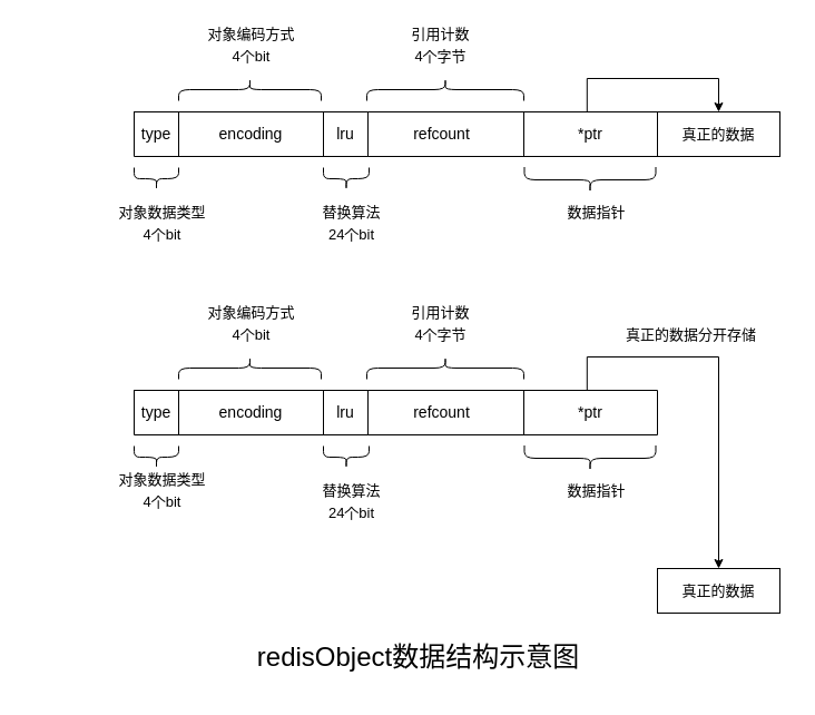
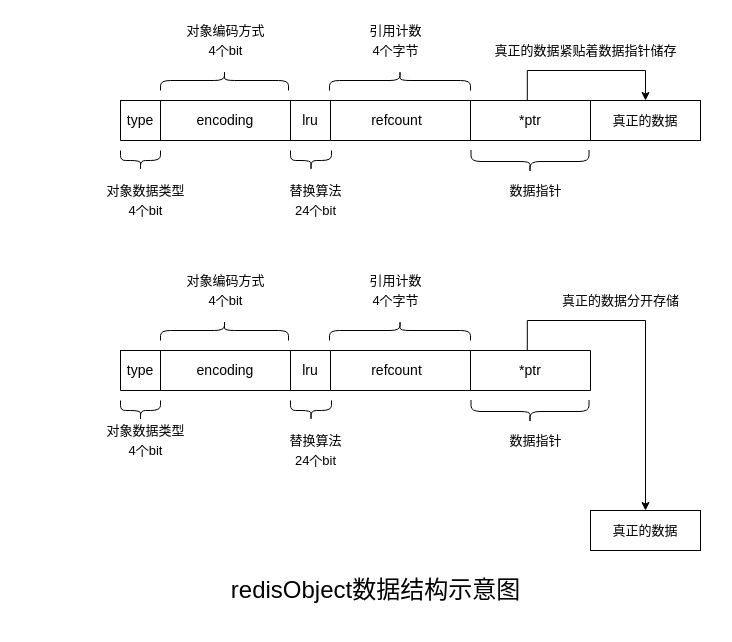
  <mxCell id="0" />
  <mxCell id="1" parent="0" />
  <mxCell id="2" value="" style="group" vertex="1" connectable="0" parent="1"><mxGeometry y="180" width="90" height="40" as="geometry" x="20" /></mxCell>
  <mxCell id="3" value="&lt;font style=&quot;font-size: 13px&quot;&gt;对象数据类型&lt;/font&gt;" style="text;html=1;resizable=0;autosize=1;align=center;verticalAlign=middle;points=[];fillColor=none;strokeColor=none;rounded=0;fontSize=14;" vertex="1" parent="2"><mxGeometry x="80" width="90" height="20" as="geometry" /></mxCell>
  <mxCell id="4" value="&lt;font style=&quot;font-size: 13px&quot;&gt;4个bit&lt;/font&gt;" style="text;html=1;resizable=0;autosize=1;align=center;verticalAlign=middle;points=[];fillColor=none;strokeColor=none;rounded=0;fontSize=14;" vertex="1" parent="2"><mxGeometry x="100" y="20" width="50" height="20" as="geometry" /></mxCell>
  <mxCell id="5" value="" style="group" vertex="1" connectable="0" parent="1"><mxGeometry x="120" y="20" width="580" height="200" as="geometry" /></mxCell>
  <mxCell id="6" value="" style="group" vertex="1" connectable="0" parent="5"><mxGeometry y="50" width="470" height="100" as="geometry" /></mxCell>
  <mxCell id="7" value="" style="group" vertex="1" connectable="0" parent="6"><mxGeometry y="30" width="470" height="40" as="geometry" /></mxCell>
  <mxCell id="8" value="" style="shape=table;html=1;whiteSpace=wrap;startSize=0;container=1;collapsible=0;childLayout=tableLayout;fontSize=14;" vertex="1" parent="7"><mxGeometry x="70" width="400" height="40" as="geometry" /></mxCell>
  <mxCell id="9" value="" style="shape=partialRectangle;html=1;whiteSpace=wrap;collapsible=0;dropTarget=0;pointerEvents=0;fillColor=none;top=0;left=0;bottom=0;right=0;points=[[0,0.5],[1,0.5]];portConstraint=eastwest;fontSize=14;" vertex="1" parent="8"><mxGeometry width="400" height="40" as="geometry" /></mxCell>
  <mxCell id="10" value="" style="shape=partialRectangle;html=1;whiteSpace=wrap;connectable=0;fillColor=none;top=0;left=0;bottom=0;right=0;overflow=hidden;pointerEvents=1;fontSize=14;" vertex="1" parent="9"><mxGeometry width="133" height="40" as="geometry"><mxRectangle width="133" height="40" as="alternateBounds" /></mxGeometry></mxCell>
  <mxCell id="11" value="refcount" style="shape=partialRectangle;html=1;whiteSpace=wrap;connectable=0;fillColor=none;top=0;left=0;bottom=0;right=0;overflow=hidden;pointerEvents=1;fontSize=14;" vertex="1" parent="9"><mxGeometry x="133" width="147" height="40" as="geometry"><mxRectangle width="147" height="40" as="alternateBounds" /></mxGeometry></mxCell>
  <mxCell id="12" value="*ptr" style="shape=partialRectangle;html=1;whiteSpace=wrap;connectable=0;fillColor=none;top=0;left=0;bottom=0;right=0;overflow=hidden;pointerEvents=1;fontSize=14;" vertex="1" parent="9"><mxGeometry x="280" width="120" height="40" as="geometry"><mxRectangle width="120" height="40" as="alternateBounds" /></mxGeometry></mxCell>
  <mxCell id="13" value="" style="shape=table;html=1;whiteSpace=wrap;startSize=0;container=1;collapsible=0;childLayout=tableLayout;fontSize=14;" vertex="1" parent="7"><mxGeometry width="210" height="40" as="geometry" /></mxCell>
  <mxCell id="14" value="" style="shape=partialRectangle;html=1;whiteSpace=wrap;collapsible=0;dropTarget=0;pointerEvents=0;fillColor=none;top=0;left=0;bottom=0;right=0;points=[[0,0.5],[1,0.5]];portConstraint=eastwest;fontSize=14;" vertex="1" parent="13"><mxGeometry width="210" height="40" as="geometry" /></mxCell>
  <mxCell id="15" value="type" style="shape=partialRectangle;html=1;whiteSpace=wrap;connectable=0;fillColor=none;top=0;left=0;bottom=0;right=0;overflow=hidden;pointerEvents=1;fontSize=14;" vertex="1" parent="14"><mxGeometry width="40" height="40" as="geometry"><mxRectangle width="40" height="40" as="alternateBounds" /></mxGeometry></mxCell>
  <mxCell id="16" value="encoding" style="shape=partialRectangle;html=1;whiteSpace=wrap;connectable=0;fillColor=none;top=0;left=0;bottom=0;right=0;overflow=hidden;pointerEvents=1;fontSize=14;" vertex="1" parent="14"><mxGeometry x="40" width="130" height="40" as="geometry"><mxRectangle width="130" height="40" as="alternateBounds" /></mxGeometry></mxCell>
  <mxCell id="17" value="lru" style="shape=partialRectangle;html=1;whiteSpace=wrap;connectable=0;fillColor=none;top=0;left=0;bottom=0;right=0;overflow=hidden;pointerEvents=1;fontSize=14;" vertex="1" parent="14"><mxGeometry x="170" width="40" height="40" as="geometry"><mxRectangle width="40" height="40" as="alternateBounds" /></mxGeometry></mxCell>
  <mxCell id="18" value="" style="shape=curlyBracket;whiteSpace=wrap;html=1;rounded=1;flipH=1;fontSize=14;direction=north;size=0.5;" vertex="1" parent="6"><mxGeometry y="80" width="40" height="20" as="geometry" /></mxCell>
  <mxCell id="19" value="" style="shape=curlyBracket;whiteSpace=wrap;html=1;rounded=1;flipH=1;fontSize=14;direction=south;" vertex="1" parent="6"><mxGeometry x="40" width="128" height="20" as="geometry" /></mxCell>
  <mxCell id="20" value="" style="shape=curlyBracket;whiteSpace=wrap;html=1;rounded=1;flipH=1;fontSize=14;direction=north;" vertex="1" parent="6"><mxGeometry x="170" y="80" width="41" height="20" as="geometry" /></mxCell>
  <mxCell id="21" value="" style="shape=curlyBracket;whiteSpace=wrap;html=1;rounded=1;flipH=1;fontSize=14;direction=south;" vertex="1" parent="6"><mxGeometry x="209" width="141" height="20" as="geometry" /></mxCell>
  <mxCell id="22" value="" style="shape=curlyBracket;whiteSpace=wrap;html=1;rounded=1;flipH=1;fontSize=14;direction=north;" vertex="1" parent="6"><mxGeometry x="350.5" y="79.5" width="118" height="23" as="geometry" /></mxCell>
  <mxCell id="23" value="" style="group" vertex="1" connectable="0" parent="5"><mxGeometry x="60" width="90" height="40" as="geometry" /></mxCell>
  <mxCell id="24" value="&lt;font style=&quot;font-size: 13px&quot;&gt;对象编码方式&lt;/font&gt;" style="text;html=1;resizable=0;autosize=1;align=center;verticalAlign=middle;points=[];fillColor=none;strokeColor=none;rounded=0;fontSize=14;" vertex="1" parent="23"><mxGeometry width="90" height="20" as="geometry" /></mxCell>
  <mxCell id="25" value="&lt;font style=&quot;font-size: 13px&quot;&gt;4个bit&lt;/font&gt;" style="text;html=1;resizable=0;autosize=1;align=center;verticalAlign=middle;points=[];fillColor=none;strokeColor=none;rounded=0;fontSize=14;" vertex="1" parent="23"><mxGeometry x="20" y="20" width="50" height="20" as="geometry" /></mxCell>
  <mxCell id="26" value="" style="group" vertex="1" connectable="0" parent="5"><mxGeometry x="150" y="160" width="90" height="40" as="geometry" /></mxCell>
  <mxCell id="27" value="&lt;span style=&quot;font-size: 13px&quot;&gt;替换算法&lt;/span&gt;" style="text;html=1;resizable=0;autosize=1;align=center;verticalAlign=middle;points=[];fillColor=none;strokeColor=none;rounded=0;fontSize=14;" vertex="1" parent="26"><mxGeometry x="10" width="70" height="20" as="geometry" /></mxCell>
  <mxCell id="28" value="&lt;font style=&quot;font-size: 13px&quot;&gt;24个bit&lt;/font&gt;" style="text;html=1;resizable=0;autosize=1;align=center;verticalAlign=middle;points=[];fillColor=none;strokeColor=none;rounded=0;fontSize=14;" vertex="1" parent="26"><mxGeometry x="15" y="20" width="60" height="20" as="geometry" /></mxCell>
  <mxCell id="29" value="" style="group" vertex="1" connectable="0" parent="5"><mxGeometry x="230" width="91" height="40" as="geometry" /></mxCell>
  <mxCell id="30" value="&lt;span style=&quot;font-size: 13px&quot;&gt;引用计数&lt;/span&gt;" style="text;html=1;resizable=0;autosize=1;align=center;verticalAlign=middle;points=[];fillColor=none;strokeColor=none;rounded=0;fontSize=14;" vertex="1" parent="29"><mxGeometry x="10" width="70" height="20" as="geometry" /></mxCell>
  <mxCell id="31" value="&lt;font style=&quot;font-size: 13px&quot;&gt;4个字节&lt;/font&gt;" style="text;html=1;resizable=0;autosize=1;align=center;verticalAlign=middle;points=[];fillColor=none;strokeColor=none;rounded=0;fontSize=14;" vertex="1" parent="29"><mxGeometry x="15" y="20" width="60" height="20" as="geometry" /></mxCell>
  <mxCell id="32" value="&lt;span style=&quot;font-size: 13px&quot;&gt;数据指针&lt;/span&gt;" style="text;html=1;resizable=0;autosize=1;align=center;verticalAlign=middle;points=[];fillColor=none;strokeColor=none;rounded=0;fontSize=14;" vertex="1" parent="5"><mxGeometry x="380" y="160" width="70" height="20" as="geometry" /></mxCell>
  <mxCell id="33" value="真正的数据" style="rounded=0;whiteSpace=wrap;html=1;fontSize=13;" vertex="1" parent="5"><mxGeometry x="470" y="80" width="110" height="40" as="geometry" /></mxCell>
  <mxCell id="34" value="" style="endArrow=classic;html=1;rounded=0;fontSize=13;edgeStyle=orthogonalEdgeStyle;exitX=0.842;exitY=-0.08;exitDx=0;exitDy=0;exitPerimeter=0;entryX=0.5;entryY=0;entryDx=0;entryDy=0;" edge="1" parent="5" target="33"><mxGeometry width="50" height="50" relative="1" as="geometry"><mxPoint x="406.8" y="80.0" as="sourcePoint" /><mxPoint x="560" y="70" as="targetPoint" /><Array as="points"><mxPoint x="407" y="50" /><mxPoint x="525" y="50" /></Array></mxGeometry></mxCell>
+ <mxCell id="35" value="&lt;span style=&quot;font-size: 13px&quot;&gt;真正的数据紧贴着数据指针储存&lt;/span&gt;" style="text;html=1;resizable=0;autosize=1;align=center;verticalAlign=middle;points=[];fillColor=none;strokeColor=none;rounded=0;fontSize=14;" vertex="1" parent="5"><mxGeometry x="365" y="20" width="200" height="20" as="geometry" /></mxCell>
  <mxCell id="36" value="" style="group" vertex="1" connectable="0" parent="1"><mxGeometry x="120" y="270" width="590" height="200" as="geometry" /></mxCell>
  <mxCell id="37" value="" style="group" vertex="1" connectable="0" parent="36"><mxGeometry y="50" width="470" height="100" as="geometry" /></mxCell>
  <mxCell id="38" value="" style="group" vertex="1" connectable="0" parent="37"><mxGeometry y="30" width="470" height="40" as="geometry" /></mxCell>
  <mxCell id="39" value="" style="shape=table;html=1;whiteSpace=wrap;startSize=0;container=1;collapsible=0;childLayout=tableLayout;fontSize=14;" vertex="1" parent="38"><mxGeometry x="70" width="400" height="40" as="geometry" /></mxCell>
  <mxCell id="40" value="" style="shape=partialRectangle;html=1;whiteSpace=wrap;collapsible=0;dropTarget=0;pointerEvents=0;fillColor=none;top=0;left=0;bottom=0;right=0;points=[[0,0.5],[1,0.5]];portConstraint=eastwest;fontSize=14;" vertex="1" parent="39"><mxGeometry width="400" height="40" as="geometry" /></mxCell>
  <mxCell id="41" value="" style="shape=partialRectangle;html=1;whiteSpace=wrap;connectable=0;fillColor=none;top=0;left=0;bottom=0;right=0;overflow=hidden;pointerEvents=1;fontSize=14;" vertex="1" parent="40"><mxGeometry width="133" height="40" as="geometry"><mxRectangle width="133" height="40" as="alternateBounds" /></mxGeometry></mxCell>
  <mxCell id="42" value="refcount" style="shape=partialRectangle;html=1;whiteSpace=wrap;connectable=0;fillColor=none;top=0;left=0;bottom=0;right=0;overflow=hidden;pointerEvents=1;fontSize=14;" vertex="1" parent="40"><mxGeometry x="133" width="147" height="40" as="geometry"><mxRectangle width="147" height="40" as="alternateBounds" /></mxGeometry></mxCell>
  <mxCell id="43" value="*ptr" style="shape=partialRectangle;html=1;whiteSpace=wrap;connectable=0;fillColor=none;top=0;left=0;bottom=0;right=0;overflow=hidden;pointerEvents=1;fontSize=14;" vertex="1" parent="40"><mxGeometry x="280" width="120" height="40" as="geometry"><mxRectangle width="120" height="40" as="alternateBounds" /></mxGeometry></mxCell>
  <mxCell id="44" value="" style="shape=table;html=1;whiteSpace=wrap;startSize=0;container=1;collapsible=0;childLayout=tableLayout;fontSize=14;" vertex="1" parent="38"><mxGeometry width="210" height="40" as="geometry" /></mxCell>
  <mxCell id="45" value="" style="shape=partialRectangle;html=1;whiteSpace=wrap;collapsible=0;dropTarget=0;pointerEvents=0;fillColor=none;top=0;left=0;bottom=0;right=0;points=[[0,0.5],[1,0.5]];portConstraint=eastwest;fontSize=14;" vertex="1" parent="44"><mxGeometry width="210" height="40" as="geometry" /></mxCell>
  <mxCell id="46" value="type" style="shape=partialRectangle;html=1;whiteSpace=wrap;connectable=0;fillColor=none;top=0;left=0;bottom=0;right=0;overflow=hidden;pointerEvents=1;fontSize=14;" vertex="1" parent="45"><mxGeometry width="40" height="40" as="geometry"><mxRectangle width="40" height="40" as="alternateBounds" /></mxGeometry></mxCell>
  <mxCell id="47" value="encoding" style="shape=partialRectangle;html=1;whiteSpace=wrap;connectable=0;fillColor=none;top=0;left=0;bottom=0;right=0;overflow=hidden;pointerEvents=1;fontSize=14;" vertex="1" parent="45"><mxGeometry x="40" width="130" height="40" as="geometry"><mxRectangle width="130" height="40" as="alternateBounds" /></mxGeometry></mxCell>
  <mxCell id="48" value="lru" style="shape=partialRectangle;html=1;whiteSpace=wrap;connectable=0;fillColor=none;top=0;left=0;bottom=0;right=0;overflow=hidden;pointerEvents=1;fontSize=14;" vertex="1" parent="45"><mxGeometry x="170" width="40" height="40" as="geometry"><mxRectangle width="40" height="40" as="alternateBounds" /></mxGeometry></mxCell>
  <mxCell id="49" value="" style="shape=curlyBracket;whiteSpace=wrap;html=1;rounded=1;flipH=1;fontSize=14;direction=north;size=0.5;" vertex="1" parent="37"><mxGeometry y="80" width="40" height="20" as="geometry" /></mxCell>
  <mxCell id="50" value="" style="shape=curlyBracket;whiteSpace=wrap;html=1;rounded=1;flipH=1;fontSize=14;direction=south;" vertex="1" parent="37"><mxGeometry x="40" width="128" height="20" as="geometry" /></mxCell>
  <mxCell id="51" value="" style="shape=curlyBracket;whiteSpace=wrap;html=1;rounded=1;flipH=1;fontSize=14;direction=north;" vertex="1" parent="37"><mxGeometry x="170" y="80" width="41" height="20" as="geometry" /></mxCell>
  <mxCell id="52" value="" style="shape=curlyBracket;whiteSpace=wrap;html=1;rounded=1;flipH=1;fontSize=14;direction=south;" vertex="1" parent="37"><mxGeometry x="209" width="141" height="20" as="geometry" /></mxCell>
  <mxCell id="53" value="" style="shape=curlyBracket;whiteSpace=wrap;html=1;rounded=1;flipH=1;fontSize=14;direction=north;" vertex="1" parent="37"><mxGeometry x="350.5" y="79.5" width="118" height="23" as="geometry" /></mxCell>
  <mxCell id="54" value="" style="group" vertex="1" connectable="0" parent="36"><mxGeometry x="60" width="90" height="40" as="geometry" /></mxCell>
  <mxCell id="55" value="&lt;font style=&quot;font-size: 13px&quot;&gt;对象编码方式&lt;/font&gt;" style="text;html=1;resizable=0;autosize=1;align=center;verticalAlign=middle;points=[];fillColor=none;strokeColor=none;rounded=0;fontSize=14;" vertex="1" parent="54"><mxGeometry width="90" height="20" as="geometry" /></mxCell>
  <mxCell id="56" value="&lt;font style=&quot;font-size: 13px&quot;&gt;4个bit&lt;/font&gt;" style="text;html=1;resizable=0;autosize=1;align=center;verticalAlign=middle;points=[];fillColor=none;strokeColor=none;rounded=0;fontSize=14;" vertex="1" parent="54"><mxGeometry x="20" y="20" width="50" height="20" as="geometry" /></mxCell>
  <mxCell id="57" value="" style="group" vertex="1" connectable="0" parent="36"><mxGeometry x="150" y="160" width="90" height="40" as="geometry" /></mxCell>
  <mxCell id="58" value="&lt;span style=&quot;font-size: 13px&quot;&gt;替换算法&lt;/span&gt;" style="text;html=1;resizable=0;autosize=1;align=center;verticalAlign=middle;points=[];fillColor=none;strokeColor=none;rounded=0;fontSize=14;" vertex="1" parent="57"><mxGeometry x="10" width="70" height="20" as="geometry" /></mxCell>
  <mxCell id="59" value="&lt;font style=&quot;font-size: 13px&quot;&gt;24个bit&lt;/font&gt;" style="text;html=1;resizable=0;autosize=1;align=center;verticalAlign=middle;points=[];fillColor=none;strokeColor=none;rounded=0;fontSize=14;" vertex="1" parent="57"><mxGeometry x="15" y="20" width="60" height="20" as="geometry" /></mxCell>
  <mxCell id="60" value="" style="group" vertex="1" connectable="0" parent="36"><mxGeometry x="230" width="91" height="40" as="geometry" /></mxCell>
  <mxCell id="61" value="&lt;span style=&quot;font-size: 13px&quot;&gt;引用计数&lt;/span&gt;" style="text;html=1;resizable=0;autosize=1;align=center;verticalAlign=middle;points=[];fillColor=none;strokeColor=none;rounded=0;fontSize=14;" vertex="1" parent="60"><mxGeometry x="10" width="70" height="20" as="geometry" /></mxCell>
  <mxCell id="62" value="&lt;font style=&quot;font-size: 13px&quot;&gt;4个字节&lt;/font&gt;" style="text;html=1;resizable=0;autosize=1;align=center;verticalAlign=middle;points=[];fillColor=none;strokeColor=none;rounded=0;fontSize=14;" vertex="1" parent="60"><mxGeometry x="15" y="20" width="60" height="20" as="geometry" /></mxCell>
  <mxCell id="63" value="&lt;span style=&quot;font-size: 13px&quot;&gt;数据指针&lt;/span&gt;" style="text;html=1;resizable=0;autosize=1;align=center;verticalAlign=middle;points=[];fillColor=none;strokeColor=none;rounded=0;fontSize=14;" vertex="1" parent="36"><mxGeometry x="380" y="160" width="70" height="20" as="geometry" /></mxCell>
  <mxCell id="64" value="" style="endArrow=classic;html=1;rounded=0;fontSize=13;edgeStyle=orthogonalEdgeStyle;exitX=0.842;exitY=-0.08;exitDx=0;exitDy=0;exitPerimeter=0;entryX=0.5;entryY=0;entryDx=0;entryDy=0;" edge="1" parent="36" target="66"><mxGeometry width="50" height="50" relative="1" as="geometry"><mxPoint x="406.8" y="80.0" as="sourcePoint" /><mxPoint x="560" y="70" as="targetPoint" /><Array as="points"><mxPoint x="407" y="50" /><mxPoint x="525" y="50" /></Array></mxGeometry></mxCell>
  <mxCell id="65" value="&lt;span style=&quot;font-size: 13px&quot;&gt;真正的数据分开存储&lt;/span&gt;" style="text;html=1;resizable=0;autosize=1;align=center;verticalAlign=middle;points=[];fillColor=none;strokeColor=none;rounded=0;fontSize=14;" vertex="1" parent="36"><mxGeometry x="435" y="20" width="130" height="20" as="geometry" /></mxCell>
  <mxCell id="66" value="真正的数据" style="rounded=0;whiteSpace=wrap;html=1;fontSize=13;" vertex="1" parent="1"><mxGeometry x="590" y="510" width="110" height="40" as="geometry" /></mxCell>
  <mxCell id="67" value="" style="group" vertex="1" connectable="0" parent="1"><mxGeometry y="420" width="90" height="40" as="geometry" x="20" /></mxCell>
  <mxCell id="68" value="&lt;font style=&quot;font-size: 13px&quot;&gt;对象数据类型&lt;/font&gt;" style="text;html=1;resizable=0;autosize=1;align=center;verticalAlign=middle;points=[];fillColor=none;strokeColor=none;rounded=0;fontSize=14;" vertex="1" parent="67"><mxGeometry x="80" width="90" height="20" as="geometry" /></mxCell>
  <mxCell id="69" value="&lt;font style=&quot;font-size: 13px&quot;&gt;4个bit&lt;/font&gt;" style="text;html=1;resizable=0;autosize=1;align=center;verticalAlign=middle;points=[];fillColor=none;strokeColor=none;rounded=0;fontSize=14;" vertex="1" parent="67"><mxGeometry x="100" y="20" width="50" height="20" as="geometry" /></mxCell>
  <mxCell id="70" value="&lt;span style=&quot;font-weight: normal&quot;&gt;redisObject数据结构示意图&lt;/span&gt;" style="text;strokeColor=none;fillColor=none;html=1;fontSize=24;fontStyle=1;verticalAlign=middle;align=center;" vertex="1" parent="1"><mxGeometry x="200" y="560" width="350" height="60" as="geometry" /></mxCell>
